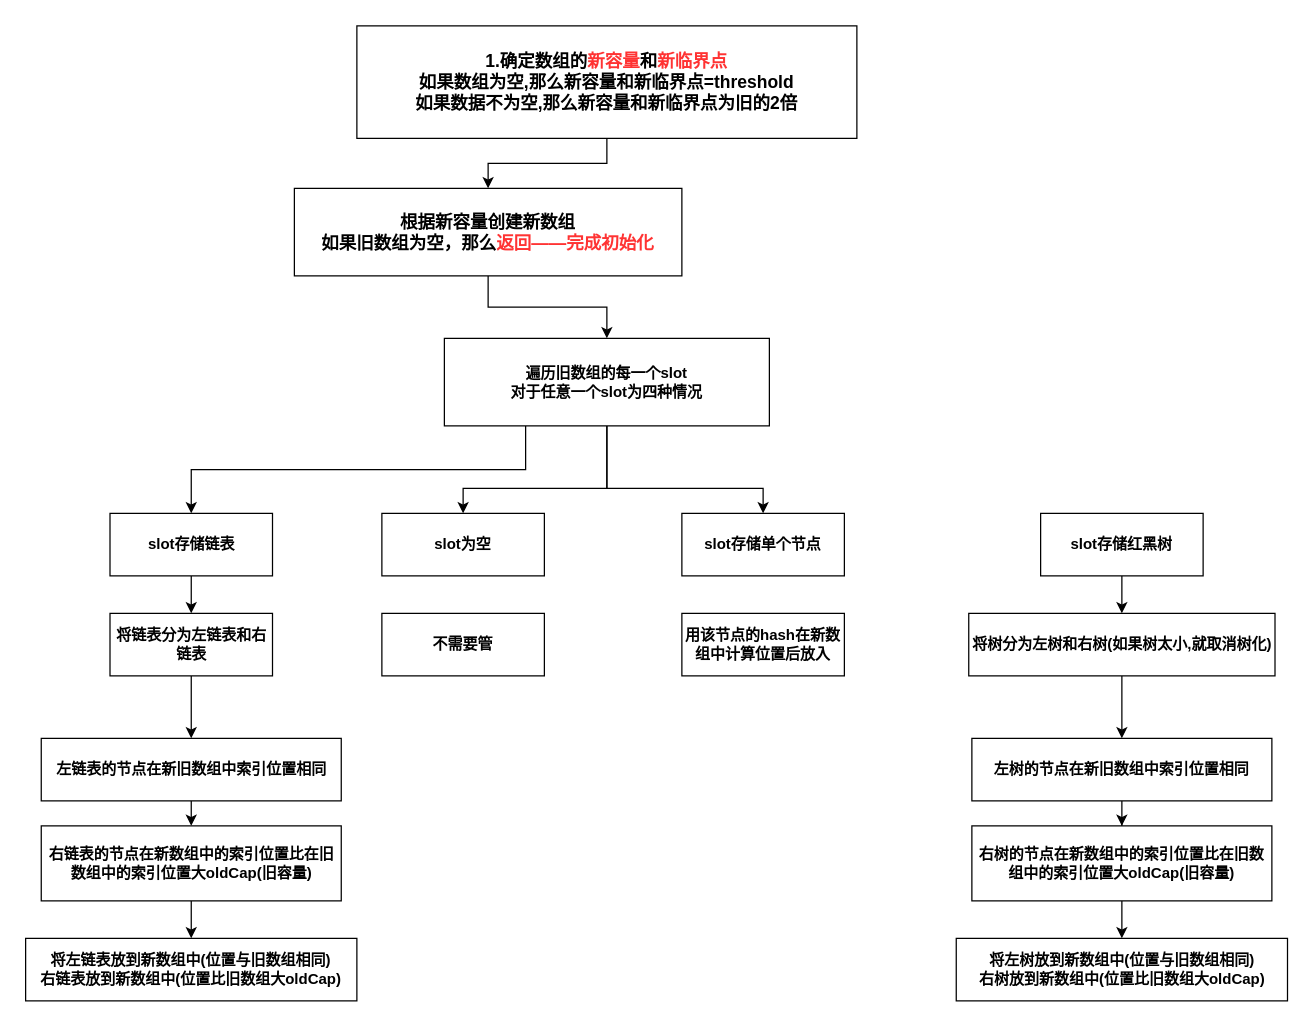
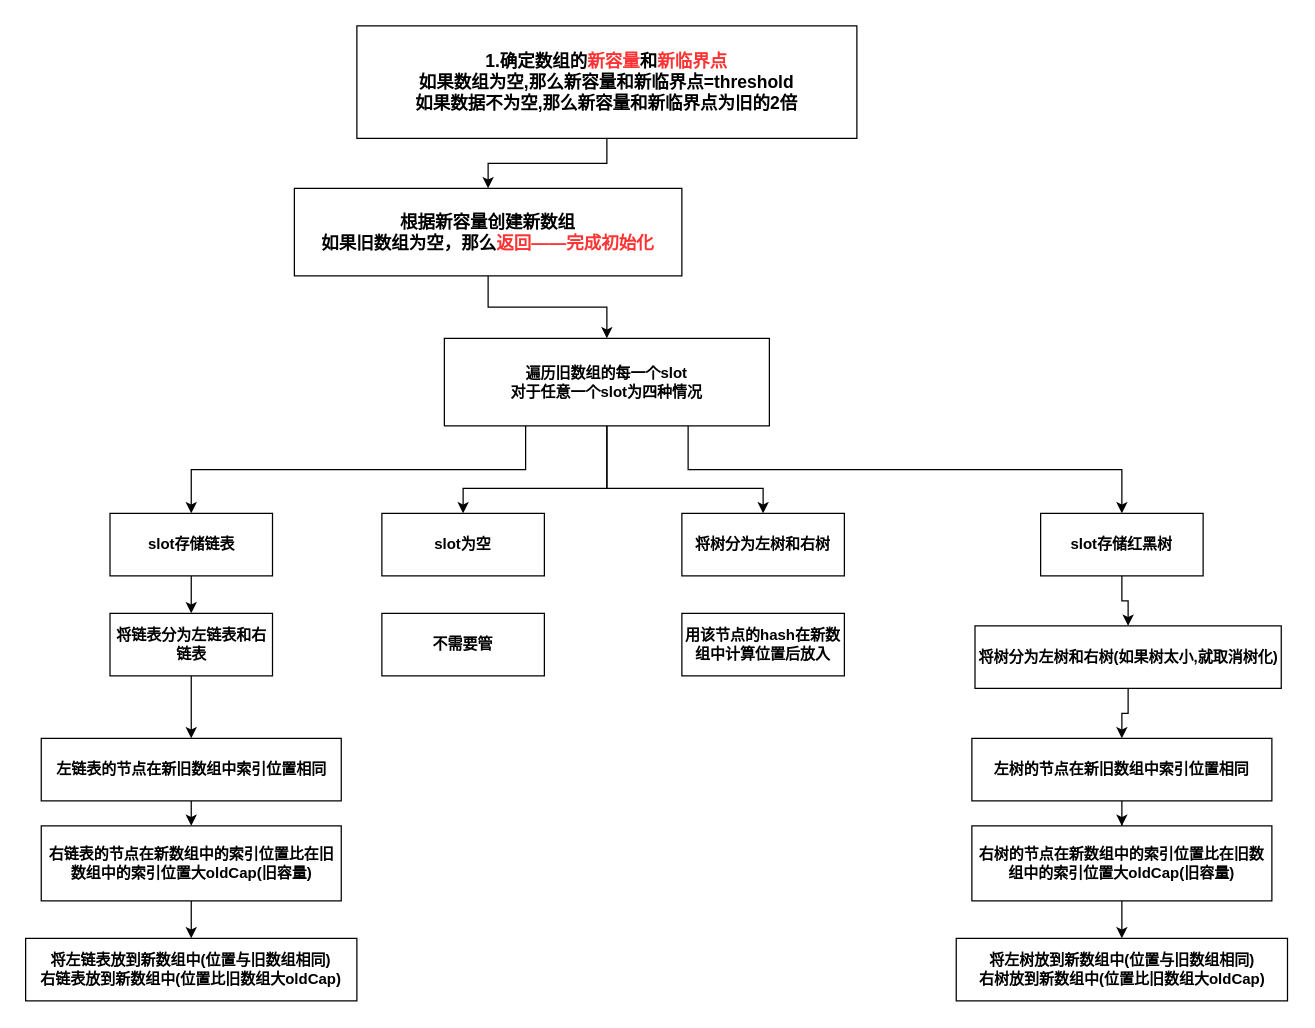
  <mxCell id="0" />
  <mxCell id="1" parent="0" />
  <mxCell id="2" style="edgeStyle=orthogonalEdgeStyle;rounded=0;orthogonalLoop=1;jettySize=auto;html=1;exitX=0.5;exitY=1;exitDx=0;exitDy=0;entryX=0.5;entryY=0;entryDx=0;entryDy=0;" edge="1" parent="1" source="3" target="5"><mxGeometry relative="1" as="geometry" /></mxCell>
  <mxCell id="3" value="&lt;b style=&quot;font-size: 14px&quot;&gt;1.确定数组的&lt;font color=&quot;#ff3333&quot;&gt;新容量&lt;/font&gt;和&lt;font color=&quot;#ff3333&quot;&gt;新临界点&lt;/font&gt;&lt;br&gt;如果数组为空,那么新容量和新临界点=threshold&lt;br&gt;如果数据不为空,那么新容量和新临界点为旧的2倍&lt;/b&gt;" style="rounded=0;whiteSpace=wrap;html=1;" vertex="1" parent="1"><mxGeometry x="285" y="20" width="400" height="90" as="geometry" /></mxCell>
  <mxCell id="4" style="edgeStyle=orthogonalEdgeStyle;rounded=0;orthogonalLoop=1;jettySize=auto;html=1;exitX=0.5;exitY=1;exitDx=0;exitDy=0;entryX=0.5;entryY=0;entryDx=0;entryDy=0;" edge="1" parent="1" source="5" target="10"><mxGeometry relative="1" as="geometry" /></mxCell>
  <mxCell id="5" value="&lt;b style=&quot;font-size: 14px&quot;&gt;根据新容量创建新数组&lt;br&gt;如果旧数组为空，那么&lt;font color=&quot;#ff3333&quot;&gt;返回——完成初始化&lt;br&gt;&lt;/font&gt;&lt;/b&gt;" style="rounded=0;whiteSpace=wrap;html=1;" vertex="1" parent="1"><mxGeometry x="235" y="150" width="310" height="70" as="geometry" /></mxCell>
  <mxCell id="6" style="edgeStyle=orthogonalEdgeStyle;rounded=0;orthogonalLoop=1;jettySize=auto;html=1;exitX=0.25;exitY=1;exitDx=0;exitDy=0;entryX=0.5;entryY=0;entryDx=0;entryDy=0;" edge="1" parent="1" source="10" target="15"><mxGeometry relative="1" as="geometry" /></mxCell>
  <mxCell id="7" style="edgeStyle=orthogonalEdgeStyle;rounded=0;orthogonalLoop=1;jettySize=auto;html=1;exitX=0.5;exitY=1;exitDx=0;exitDy=0;entryX=0.5;entryY=0;entryDx=0;entryDy=0;" edge="1" parent="1" source="10" target="11"><mxGeometry relative="1" as="geometry"><Array as="points"><mxPoint x="485" y="390" /><mxPoint x="370" y="390" /></Array></mxGeometry></mxCell>
  <mxCell id="8" style="edgeStyle=orthogonalEdgeStyle;rounded=0;orthogonalLoop=1;jettySize=auto;html=1;exitX=0.5;exitY=1;exitDx=0;exitDy=0;" edge="1" parent="1" source="10" target="13"><mxGeometry relative="1" as="geometry"><Array as="points"><mxPoint x="485" y="390" /><mxPoint x="610" y="390" /></Array></mxGeometry></mxCell>
+ <mxCell id="9" style="edgeStyle=orthogonalEdgeStyle;rounded=0;orthogonalLoop=1;jettySize=auto;html=1;exitX=0.75;exitY=1;exitDx=0;exitDy=0;entryX=0.5;entryY=0;entryDx=0;entryDy=0;" edge="1" parent="1" source="10" target="17"><mxGeometry relative="1" as="geometry" /></mxCell>
  <mxCell id="10" value="&lt;b&gt;遍历旧数组的每一个slot&lt;br&gt;对于任意一个slot为四种情况&lt;/b&gt;" style="rounded=0;whiteSpace=wrap;html=1;" vertex="1" parent="1"><mxGeometry x="355" y="270" width="260" height="70" as="geometry" /></mxCell>
  <mxCell id="11" value="&lt;b&gt;slot为空&lt;/b&gt;" style="rounded=0;whiteSpace=wrap;html=1;" vertex="1" parent="1"><mxGeometry x="305" y="410" width="130" height="50" as="geometry" /></mxCell>
  <mxCell id="12" value="&lt;b&gt;不需要管&lt;/b&gt;" style="rounded=0;whiteSpace=wrap;html=1;" vertex="1" parent="1"><mxGeometry x="305" y="490" width="130" height="50" as="geometry" /></mxCell>
- <mxCell id="13" value="&lt;b&gt;slot存储单个节点&lt;/b&gt;" style="rounded=0;whiteSpace=wrap;html=1;" vertex="1" parent="1"><mxGeometry x="545" y="410" width="130" height="50" as="geometry" /></mxCell>
+ <mxCell id="13" value="&lt;b&gt;将树分为左树和右树&lt;/b&gt;" style="rounded=0;whiteSpace=wrap;html=1;" vertex="1" parent="1"><mxGeometry x="545" y="410" width="130" height="50" as="geometry" /></mxCell>
  <mxCell id="14" style="edgeStyle=orthogonalEdgeStyle;rounded=0;orthogonalLoop=1;jettySize=auto;html=1;exitX=0.5;exitY=1;exitDx=0;exitDy=0;entryX=0.5;entryY=0;entryDx=0;entryDy=0;" edge="1" parent="1" source="15" target="20"><mxGeometry relative="1" as="geometry" /></mxCell>
  <mxCell id="15" value="&lt;b&gt;slot存储链表&lt;/b&gt;" style="rounded=0;whiteSpace=wrap;html=1;" vertex="1" parent="1"><mxGeometry x="87.5" y="410" width="130" height="50" as="geometry" /></mxCell>
  <mxCell id="16" style="edgeStyle=orthogonalEdgeStyle;rounded=0;orthogonalLoop=1;jettySize=auto;html=1;exitX=0.5;exitY=1;exitDx=0;exitDy=0;" edge="1" parent="1" source="17" target="27"><mxGeometry relative="1" as="geometry" /></mxCell>
  <mxCell id="17" value="&lt;b&gt;slot存储红黑树&lt;/b&gt;" style="rounded=0;whiteSpace=wrap;html=1;" vertex="1" parent="1"><mxGeometry x="832" y="410" width="130" height="50" as="geometry" /></mxCell>
  <mxCell id="18" value="&lt;b&gt;用该节点的hash在新数组中计算位置后放入&lt;/b&gt;" style="rounded=0;whiteSpace=wrap;html=1;" vertex="1" parent="1"><mxGeometry x="545" y="490" width="130" height="50" as="geometry" /></mxCell>
  <mxCell id="19" style="edgeStyle=orthogonalEdgeStyle;rounded=0;orthogonalLoop=1;jettySize=auto;html=1;exitX=0.5;exitY=1;exitDx=0;exitDy=0;entryX=0.5;entryY=0;entryDx=0;entryDy=0;" edge="1" parent="1" source="20" target="22"><mxGeometry relative="1" as="geometry" /></mxCell>
  <mxCell id="20" value="&lt;b&gt;将链表分为左链表和右链表&lt;/b&gt;" style="rounded=0;whiteSpace=wrap;html=1;" vertex="1" parent="1"><mxGeometry x="87.5" y="490" width="130" height="50" as="geometry" /></mxCell>
  <mxCell id="21" style="edgeStyle=orthogonalEdgeStyle;rounded=0;orthogonalLoop=1;jettySize=auto;html=1;exitX=0.5;exitY=1;exitDx=0;exitDy=0;entryX=0.5;entryY=0;entryDx=0;entryDy=0;" edge="1" parent="1" source="22" target="24"><mxGeometry relative="1" as="geometry" /></mxCell>
  <mxCell id="22" value="&lt;b&gt;左链表的节点在新旧数组中索引位置相同&lt;/b&gt;" style="rounded=0;whiteSpace=wrap;html=1;" vertex="1" parent="1"><mxGeometry x="32.5" y="590" width="240" height="50" as="geometry" /></mxCell>
  <mxCell id="23" style="edgeStyle=orthogonalEdgeStyle;rounded=0;orthogonalLoop=1;jettySize=auto;html=1;exitX=0.5;exitY=1;exitDx=0;exitDy=0;entryX=0.5;entryY=0;entryDx=0;entryDy=0;" edge="1" parent="1" source="24" target="25"><mxGeometry relative="1" as="geometry" /></mxCell>
  <mxCell id="24" value="&lt;b&gt;右链表的节点在新数组中的索引位置比在旧数组中的索引位置大oldCap(旧容量)&lt;/b&gt;" style="rounded=0;whiteSpace=wrap;html=1;" vertex="1" parent="1"><mxGeometry x="32.5" y="660" width="240" height="60" as="geometry" /></mxCell>
  <mxCell id="25" value="&lt;b&gt;将左链表放到新数组中(位置与旧数组相同)&lt;br&gt;右链表放到新数组中(位置比旧数组大oldCap)&lt;br&gt;&lt;/b&gt;" style="rounded=0;whiteSpace=wrap;html=1;" vertex="1" parent="1"><mxGeometry x="20" y="750" width="265" height="50" as="geometry" /></mxCell>
  <mxCell id="26" style="edgeStyle=orthogonalEdgeStyle;rounded=0;orthogonalLoop=1;jettySize=auto;html=1;exitX=0.5;exitY=1;exitDx=0;exitDy=0;" edge="1" parent="1" source="27" target="29"><mxGeometry relative="1" as="geometry" /></mxCell>
- <mxCell id="27" value="&lt;b&gt;将树分为左树和右树(如果树太小,就取消树化)&lt;/b&gt;" style="rounded=0;whiteSpace=wrap;html=1;" vertex="1" parent="1"><mxGeometry x="774.5" y="490" width="245" height="50" as="geometry" /></mxCell>
+ <mxCell id="27" value="&lt;b&gt;将树分为左树和右树(如果树太小,就取消树化)&lt;/b&gt;" style="rounded=0;whiteSpace=wrap;html=1;" vertex="1" parent="1"><mxGeometry x="779.5" y="500" width="245" height="50" as="geometry" /></mxCell>
  <mxCell id="28" style="edgeStyle=orthogonalEdgeStyle;rounded=0;orthogonalLoop=1;jettySize=auto;html=1;exitX=0.5;exitY=1;exitDx=0;exitDy=0;" edge="1" parent="1" source="29" target="31"><mxGeometry relative="1" as="geometry" /></mxCell>
  <mxCell id="29" value="&lt;b&gt;左树的节点在新旧数组中索引位置相同&lt;/b&gt;" style="rounded=0;whiteSpace=wrap;html=1;" vertex="1" parent="1"><mxGeometry x="777" y="590" width="240" height="50" as="geometry" /></mxCell>
  <mxCell id="30" style="edgeStyle=orthogonalEdgeStyle;rounded=0;orthogonalLoop=1;jettySize=auto;html=1;exitX=0.5;exitY=1;exitDx=0;exitDy=0;" edge="1" parent="1" source="31" target="32"><mxGeometry relative="1" as="geometry" /></mxCell>
  <mxCell id="31" value="&lt;b&gt;右树的节点在新数组中的索引位置比在旧数组中的索引位置大oldCap(旧容量)&lt;/b&gt;" style="rounded=0;whiteSpace=wrap;html=1;" vertex="1" parent="1"><mxGeometry x="777" y="660" width="240" height="60" as="geometry" /></mxCell>
  <mxCell id="32" value="&lt;b&gt;将左树放到新数组中(位置与旧数组相同)&lt;br&gt;右树放到新数组中(位置比旧数组大oldCap)&lt;br&gt;&lt;/b&gt;" style="rounded=0;whiteSpace=wrap;html=1;" vertex="1" parent="1"><mxGeometry x="764.5" y="750" width="265" height="50" as="geometry" /></mxCell>
